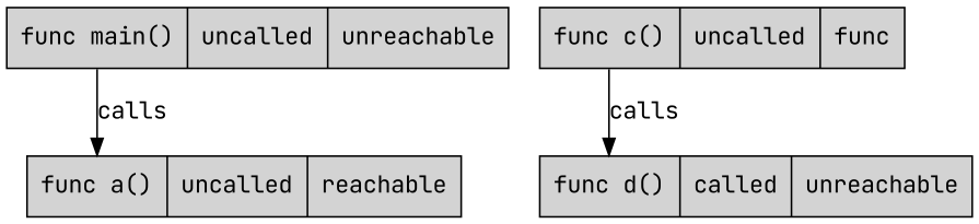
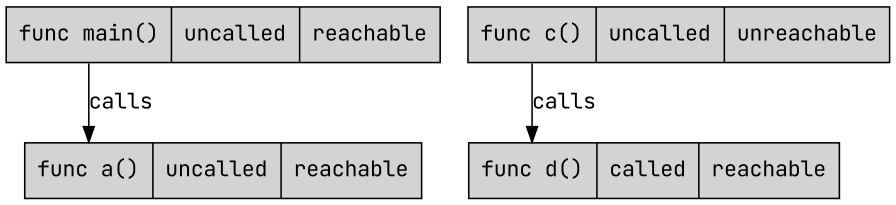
  digraph {
    fontname="JetBrains Mono"
    node [fillcolor=lightgrey fontname="JetBrains Mono" shape=record style=filled]
    edge [fontname="JetBrains Mono" headport=f0 tailport=f0]
-   n1 [label="<f0>func main()|<f1>uncalled|<f2>unreachable"]
+   n1 [label="<f0>func main()|<f1>uncalled|<f2>reachable"]
    n2 [label="<f0>func a()|<f1>uncalled|<f2>reachable"]
-   n3 [label="<f0>func c()|<f1>uncalled|<f2>func"]
-   n4 [label="<f0>func d()|<f1>called|<f2>unreachable"]
+   n3 [label="<f0>func c()|<f1>uncalled|<f2>unreachable"]
+   n4 [label="<f0>func d()|<f1>called|<f2>reachable"]
    n1 -> n2 [label=calls]
    n3 -> n4 [label=calls]
  }
